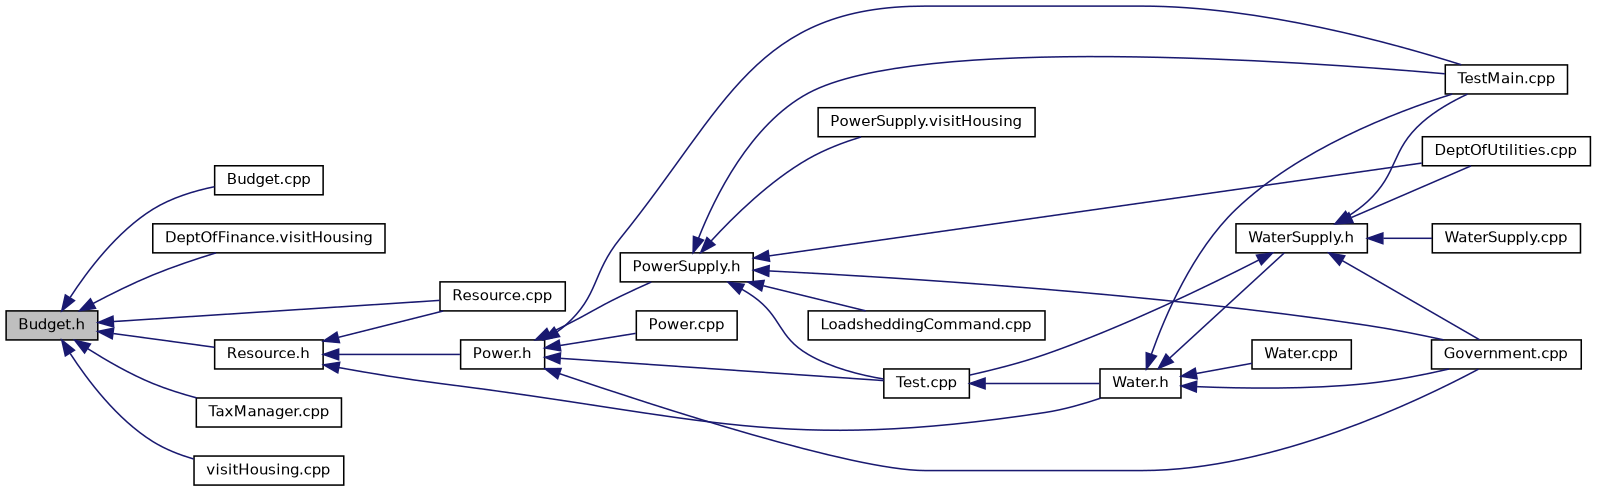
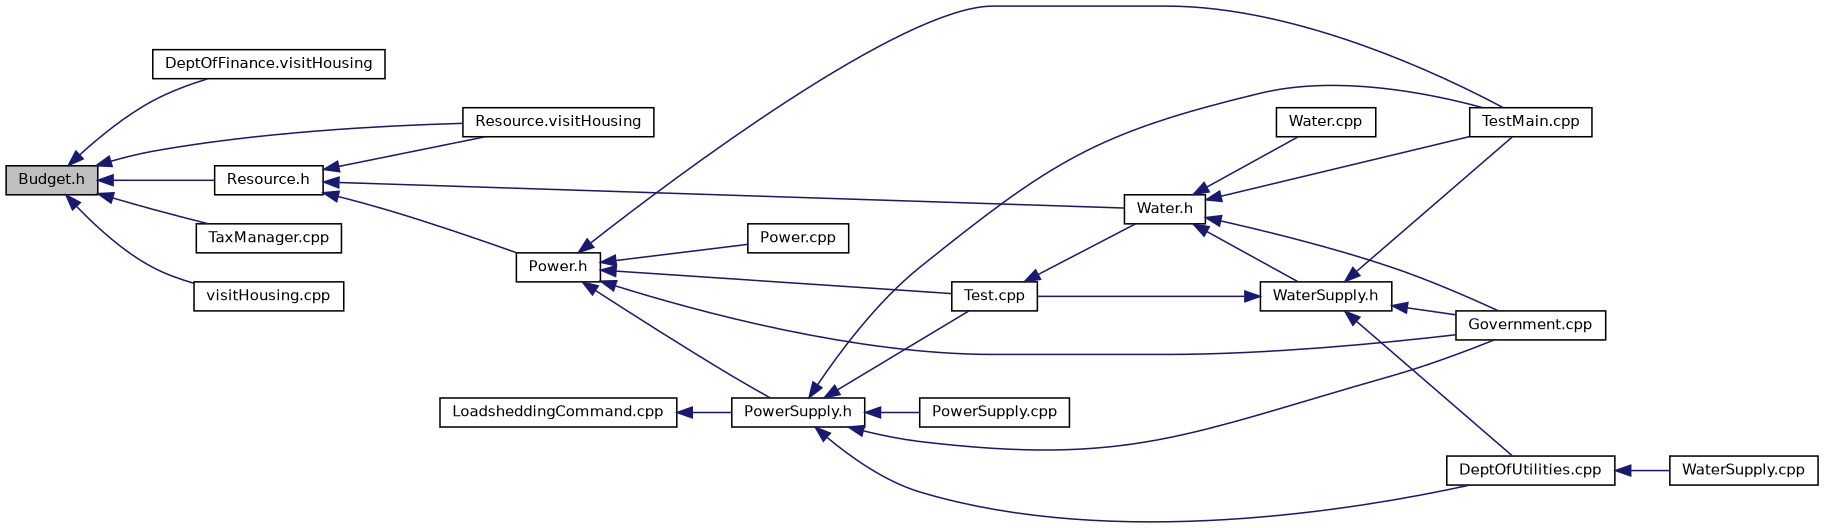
  digraph {
    rankdir=LR
    node [color=black fillcolor=white fontname=Helvetica fontsize=10 shape=record style=filled]
    edge [color=midnightblue dir=back fontname=Helvetica fontsize=10 labelfontname=Helvetica labelfontsize=10 style=solid]
    n1 [fillcolor=grey75 fontcolor=black height=0.2 label="Budget.h" width=0.4]
-   n2 [height=0.2 label="Budget.cpp" width=0.4]
    n3 [height=0.2 label="DeptOfFinance.visitHousing" width=0.4]
-   n4 [height=0.2 label="Resource.cpp" width=0.4]
+   n4 [height=0.2 label="Resource.visitHousing" width=0.4]
    n5 [height=0.2 label="Resource.h" width=0.4]
    n6 [height=0.2 label="TaxManager.cpp" width=0.4]
    n7 [height=0.2 label="visitHousing.cpp" width=0.4]
    n8 [height=0.2 label="Power.h" width=0.4]
    n9 [height=0.2 label="Water.h" width=0.4]
    n10 [height=0.2 label="TestMain.cpp" width=0.4]
    n11 [height=0.2 label="Government.cpp" width=0.4]
    n12 [height=0.2 label="Power.cpp" width=0.4]
    n13 [height=0.2 label="PowerSupply.h" width=0.4]
    n14 [height=0.2 label="Test.cpp" width=0.4]
    n15 [height=0.2 label="Water.cpp" width=0.4]
    n16 [height=0.2 label="WaterSupply.h" width=0.4]
    n17 [height=0.2 label="DeptOfUtilities.cpp" width=0.4]
    n18 [height=0.2 label="LoadsheddingCommand.cpp" width=0.4]
-   n19 [height=0.2 label="PowerSupply.visitHousing" width=0.4]
+   n19 [height=0.2 label="PowerSupply.cpp" width=0.4]
    n20 [height=0.2 label="WaterSupply.cpp" width=0.4]
-   n1 -> n2
    n1 -> n3
    n1 -> n4
    n1 -> n5
    n1 -> n6
    n1 -> n7
    n5 -> n4
    n5 -> n8
    n5 -> n9
    n8 -> n10
    n8 -> n11
    n8 -> n12
    n8 -> n13
    n8 -> n14
    n9 -> n10
    n9 -> n11
    n9 -> n15
    n9 -> n16
    n13 -> n10
    n13 -> n11
    n13 -> n14
    n13 -> n17
-   n13 -> n18
+   n18 -> n13
    n13 -> n19
    n14 -> n9
    n16 -> n10
    n16 -> n11
    n16 -> n14
    n16 -> n17
-   n16 -> n20
+   n17 -> n20
  }
